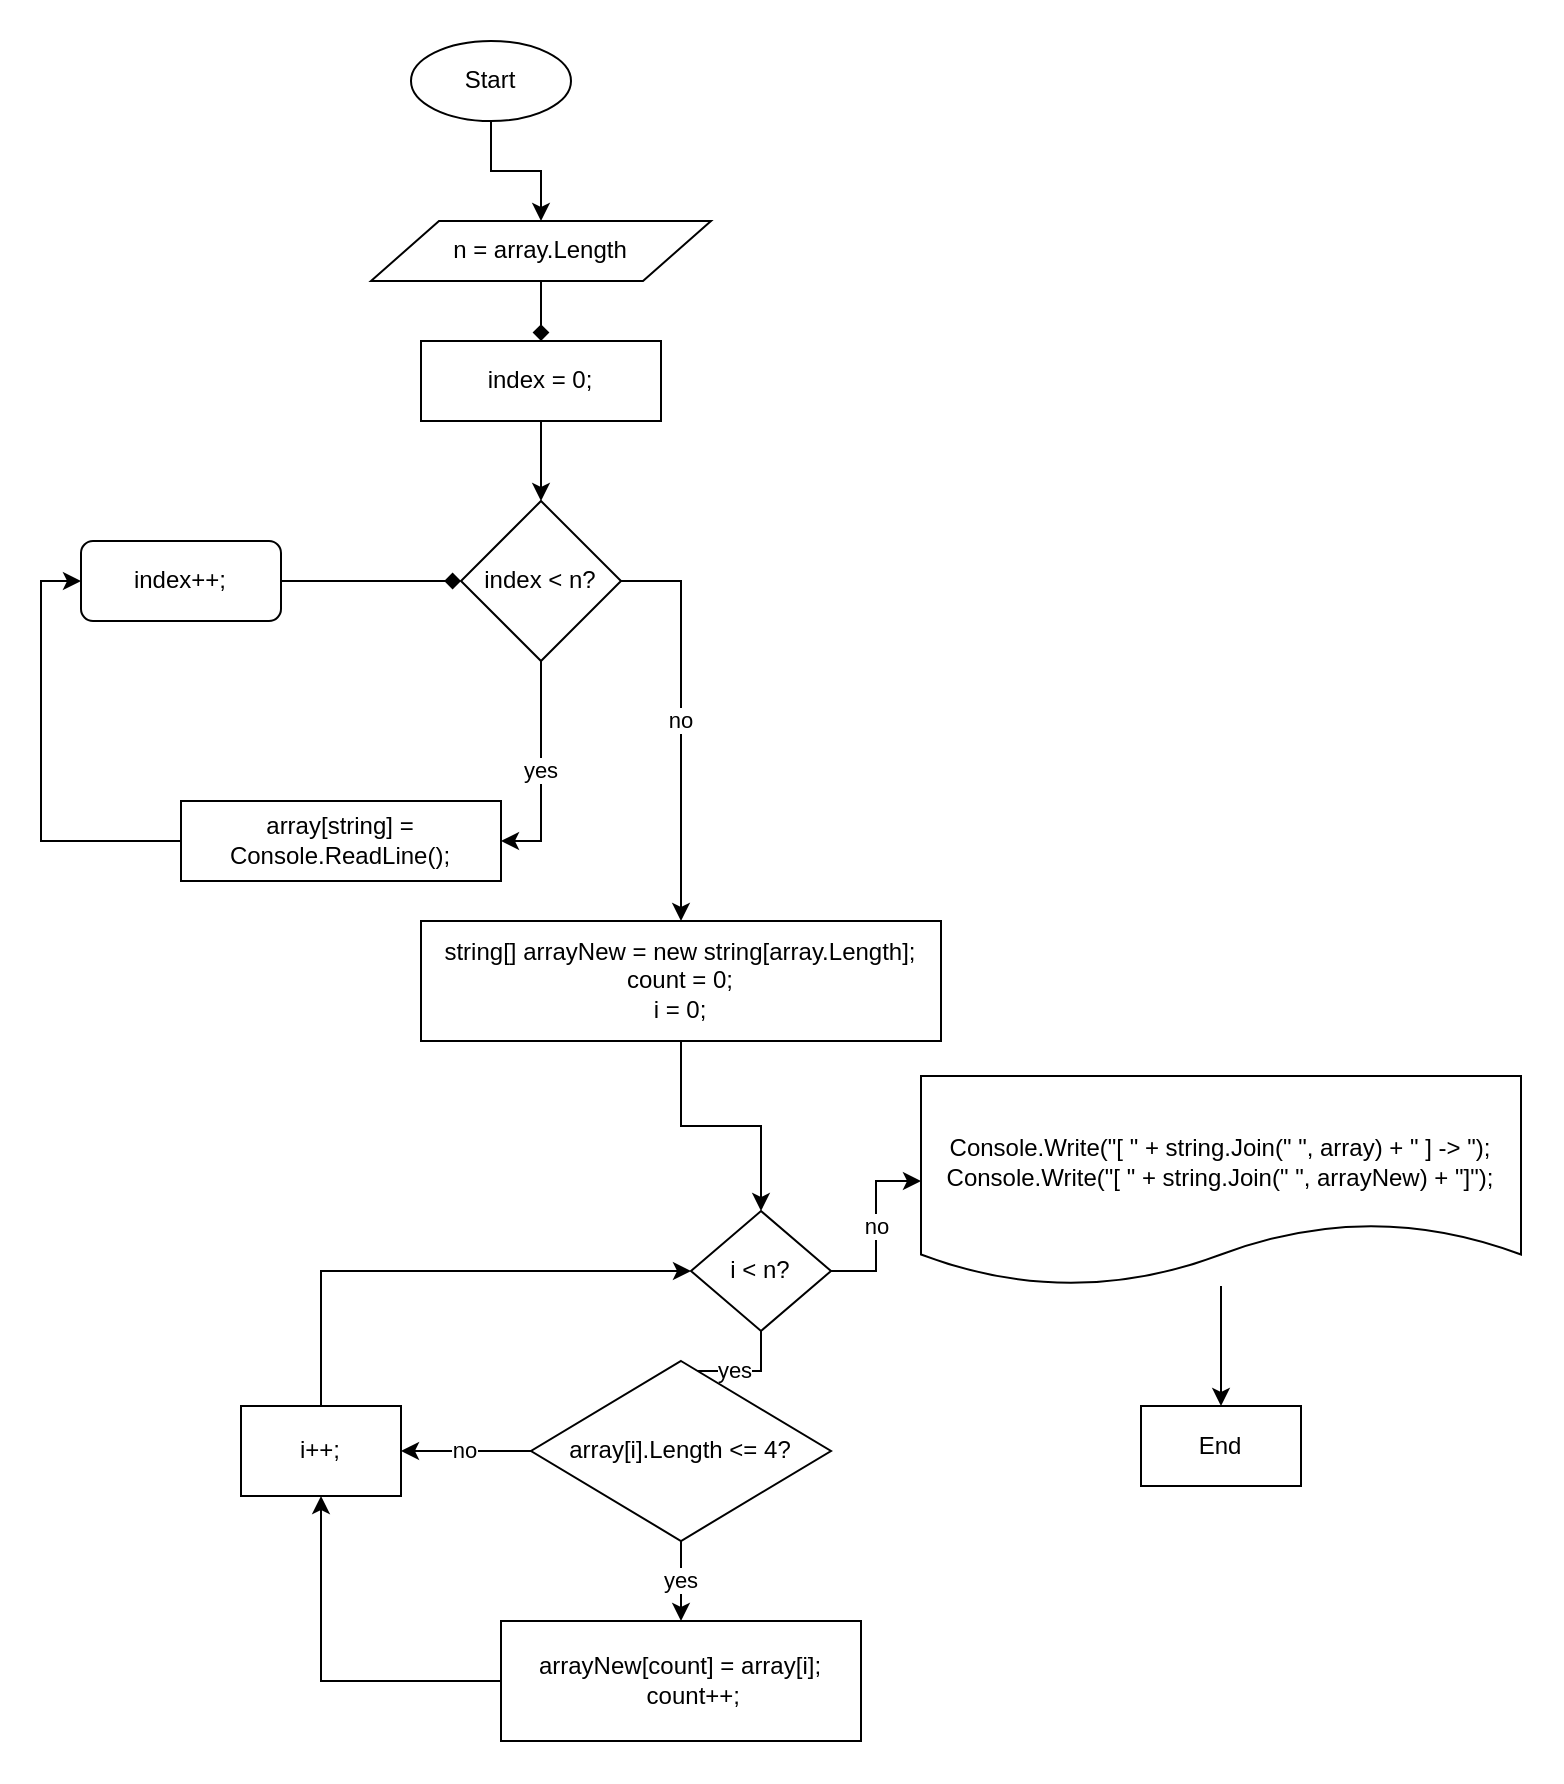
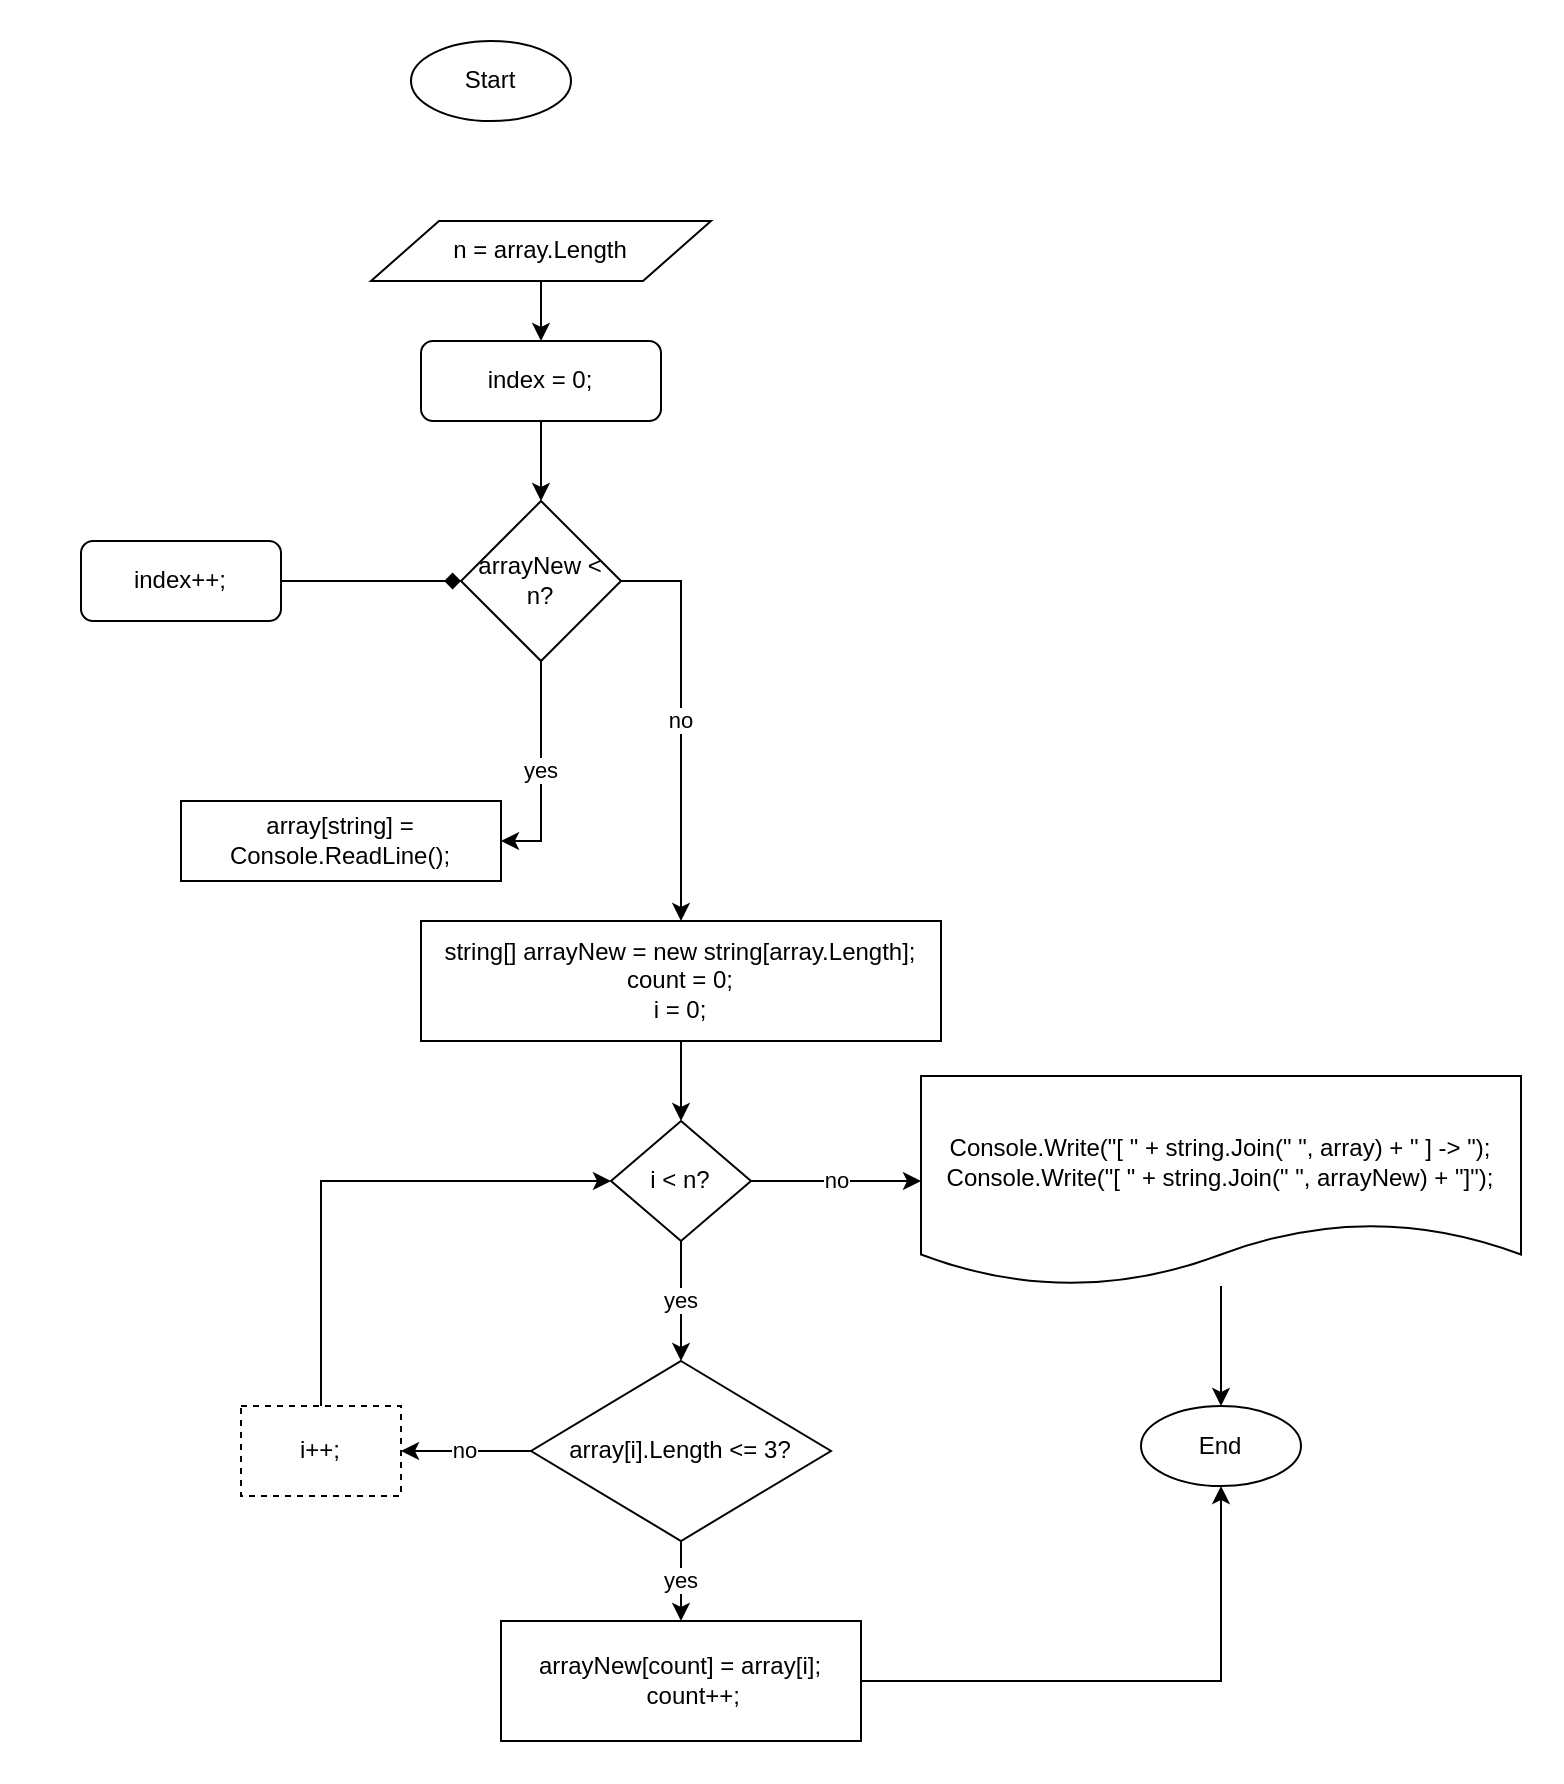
  <mxCell id="0" />
  <mxCell id="1" parent="0" />
- <mxCell id="2" style="edgeStyle=orthogonalEdgeStyle;rounded=0;orthogonalLoop=1;jettySize=auto;html=1;" edge="1" parent="1" source="3" target="5"><mxGeometry relative="1" as="geometry"><mxPoint x="270" y="100" as="targetPoint" /></mxGeometry></mxCell>
  <mxCell id="3" value="Start" style="ellipse;whiteSpace=wrap;html=1;" vertex="1" parent="1"><mxGeometry x="205" y="20" width="80" height="40" as="geometry" /></mxCell>
- <mxCell id="4" style="edgeStyle=orthogonalEdgeStyle;rounded=0;orthogonalLoop=1;jettySize=auto;html=1;entryX=0.5;entryY=0;entryDx=0;entryDy=0;endArrow=diamond;" edge="1" parent="1" source="5" target="22"><mxGeometry relative="1" as="geometry" /></mxCell>
+ <mxCell id="4" style="edgeStyle=orthogonalEdgeStyle;rounded=0;orthogonalLoop=1;jettySize=auto;html=1;entryX=0.5;entryY=0;entryDx=0;entryDy=0;" edge="1" parent="1" source="5" target="22"><mxGeometry relative="1" as="geometry" /></mxCell>
  <mxCell id="5" value="n = array.Length" style="shape=parallelogram;perimeter=parallelogramPerimeter;whiteSpace=wrap;html=1;" vertex="1" parent="1"><mxGeometry x="185" y="110" width="170" height="30" as="geometry" /></mxCell>
  <mxCell id="6" style="edgeStyle=orthogonalEdgeStyle;rounded=0;orthogonalLoop=1;jettySize=auto;html=1;entryX=0.5;entryY=0;entryDx=0;entryDy=0;" edge="1" parent="1" source="7" target="10"><mxGeometry relative="1" as="geometry" /></mxCell>
  <mxCell id="7" value="string[] arrayNew = new string[array.Length];&lt;br&gt;count = 0;&lt;br&gt;i = 0;" style="rounded=0;whiteSpace=wrap;html=1;" vertex="1" parent="1"><mxGeometry x="210" y="460" width="260" height="60" as="geometry" /></mxCell>
  <mxCell id="8" value="yes" style="edgeStyle=orthogonalEdgeStyle;rounded=0;orthogonalLoop=1;jettySize=auto;html=1;" edge="1" parent="1" source="10" target="13"><mxGeometry relative="1" as="geometry" /></mxCell>
  <mxCell id="9" value="no" style="edgeStyle=orthogonalEdgeStyle;rounded=0;orthogonalLoop=1;jettySize=auto;html=1;entryX=0;entryY=0.5;entryDx=0;entryDy=0;" edge="1" parent="1" source="10" target="19"><mxGeometry relative="1" as="geometry"><mxPoint x="455" y="590" as="targetPoint" /><Array as="points" /></mxGeometry></mxCell>
- <mxCell id="10" value="i &amp;lt; n?" style="rhombus;whiteSpace=wrap;html=1;" vertex="1" parent="1"><mxGeometry x="345" y="605" width="70" height="60" as="geometry" /></mxCell>
+ <mxCell id="10" value="i &amp;lt; n?" style="rhombus;whiteSpace=wrap;html=1;" vertex="1" parent="1"><mxGeometry x="305" y="560" width="70" height="60" as="geometry" /></mxCell>
  <mxCell id="11" value="yes" style="edgeStyle=orthogonalEdgeStyle;rounded=0;orthogonalLoop=1;jettySize=auto;html=1;entryX=0.5;entryY=1;entryDx=0;entryDy=0;" edge="1" parent="1" source="13" target="15"><mxGeometry relative="1" as="geometry"><mxPoint x="340" y="830" as="targetPoint" /></mxGeometry></mxCell>
  <mxCell id="12" value="no" style="edgeStyle=orthogonalEdgeStyle;rounded=0;orthogonalLoop=1;jettySize=auto;html=1;entryX=1;entryY=0.5;entryDx=0;entryDy=0;" edge="1" parent="1" source="13" target="17"><mxGeometry relative="1" as="geometry" /></mxCell>
- <mxCell id="13" value="array[i].Length &amp;lt;= 4?" style="rhombus;whiteSpace=wrap;html=1;" vertex="1" parent="1"><mxGeometry x="265" y="680" width="150" height="90" as="geometry" /></mxCell>
- <mxCell id="14" style="edgeStyle=orthogonalEdgeStyle;rounded=0;orthogonalLoop=1;jettySize=auto;html=1;entryX=0.5;entryY=1;entryDx=0;entryDy=0;" edge="1" parent="1" source="15" target="17"><mxGeometry relative="1" as="geometry" /></mxCell>
+ <mxCell id="13" value="array[i].Length &amp;lt;= 3?" style="rhombus;whiteSpace=wrap;html=1;" vertex="1" parent="1"><mxGeometry x="265" y="680" width="150" height="90" as="geometry" /></mxCell>
+ <mxCell id="14" style="edgeStyle=orthogonalEdgeStyle;rounded=0;orthogonalLoop=1;jettySize=auto;html=1;" edge="1" parent="1" source="15" target="20"><mxGeometry relative="1" as="geometry" /></mxCell>
  <mxCell id="15" value="&lt;div style=&quot;white-space: normal&quot;&gt;arrayNew[count] = array[i];&lt;/div&gt;&lt;div style=&quot;white-space: normal&quot;&gt;&amp;nbsp; &amp;nbsp; count++;&lt;/div&gt;" style="rounded=0;whiteSpace=wrap;html=1;direction=west;" vertex="1" parent="1"><mxGeometry x="250" y="810" width="180" height="60" as="geometry" /></mxCell>
  <mxCell id="16" style="edgeStyle=orthogonalEdgeStyle;rounded=0;orthogonalLoop=1;jettySize=auto;html=1;entryX=0;entryY=0.5;entryDx=0;entryDy=0;exitX=0.5;exitY=0;exitDx=0;exitDy=0;" edge="1" parent="1" source="17" target="10"><mxGeometry relative="1" as="geometry" /></mxCell>
- <mxCell id="17" value="i++;" style="rounded=0;whiteSpace=wrap;html=1;" vertex="1" parent="1"><mxGeometry x="120" y="702.5" width="80" height="45" as="geometry" /></mxCell>
+ <mxCell id="17" value="i++;" style="rounded=0;whiteSpace=wrap;html=1;dashed=1;" vertex="1" parent="1"><mxGeometry x="120" y="702.5" width="80" height="45" as="geometry" /></mxCell>
  <mxCell id="18" style="edgeStyle=orthogonalEdgeStyle;rounded=0;orthogonalLoop=1;jettySize=auto;html=1;" edge="1" parent="1" source="19" target="20"><mxGeometry relative="1" as="geometry" /></mxCell>
  <mxCell id="19" value="&lt;br&gt;Console.Write(&quot;[ &quot; + string.Join(&quot; &quot;, array) + &quot; ] -&amp;gt; &quot;);&lt;br&gt;Console.Write(&quot;[ &quot; + string.Join(&quot; &quot;, arrayNew) + &quot;]&quot;);" style="shape=document;whiteSpace=wrap;html=1;boundedLbl=1;" vertex="1" parent="1"><mxGeometry x="460" y="537.5" width="300" height="105" as="geometry" /></mxCell>
- <mxCell id="20" value="End" style="whiteSpace=wrap;html=1;rounded=0;" vertex="1" parent="1"><mxGeometry x="570" y="702.5" width="80" height="40" as="geometry" /></mxCell>
+ <mxCell id="20" value="End" style="ellipse;whiteSpace=wrap;html=1;" vertex="1" parent="1"><mxGeometry x="570" y="702.5" width="80" height="40" as="geometry" /></mxCell>
  <mxCell id="21" style="edgeStyle=orthogonalEdgeStyle;rounded=0;orthogonalLoop=1;jettySize=auto;html=1;entryX=0.5;entryY=0;entryDx=0;entryDy=0;" edge="1" parent="1" source="22" target="25"><mxGeometry relative="1" as="geometry" /></mxCell>
- <mxCell id="22" value="index = 0;" style="rounded=0;whiteSpace=wrap;html=1;" vertex="1" parent="1"><mxGeometry x="210" y="170" width="120" height="40" as="geometry" /></mxCell>
+ <mxCell id="22" value="index = 0;" style="whiteSpace=wrap;html=1;rounded=1;" vertex="1" parent="1"><mxGeometry x="210" y="170" width="120" height="40" as="geometry" /></mxCell>
  <mxCell id="23" value="yes" style="edgeStyle=orthogonalEdgeStyle;rounded=0;orthogonalLoop=1;jettySize=auto;html=1;entryX=1;entryY=0.5;entryDx=0;entryDy=0;" edge="1" parent="1" source="25" target="27"><mxGeometry relative="1" as="geometry" /></mxCell>
  <mxCell id="24" value="no" style="edgeStyle=orthogonalEdgeStyle;rounded=0;orthogonalLoop=1;jettySize=auto;html=1;exitX=1;exitY=0.5;exitDx=0;exitDy=0;" edge="1" parent="1" source="25" target="7"><mxGeometry relative="1" as="geometry"><mxPoint x="390" y="290" as="targetPoint" /></mxGeometry></mxCell>
- <mxCell id="25" value="index &amp;lt; n?" style="rhombus;whiteSpace=wrap;html=1;" vertex="1" parent="1"><mxGeometry x="230" y="250" width="80" height="80" as="geometry" /></mxCell>
- <mxCell id="26" style="edgeStyle=orthogonalEdgeStyle;rounded=0;orthogonalLoop=1;jettySize=auto;html=1;entryX=0;entryY=0.5;entryDx=0;entryDy=0;exitX=0;exitY=0.5;exitDx=0;exitDy=0;" edge="1" parent="1" source="27" target="29"><mxGeometry relative="1" as="geometry"><Array as="points"><mxPoint x="20" y="420" /><mxPoint x="20" y="290" /></Array></mxGeometry></mxCell>
+ <mxCell id="25" value="arrayNew &amp;lt; n?" style="rhombus;whiteSpace=wrap;html=1;" vertex="1" parent="1"><mxGeometry x="230" y="250" width="80" height="80" as="geometry" /></mxCell>
  <mxCell id="27" value="array[string] = Console.ReadLine();" style="rounded=0;whiteSpace=wrap;html=1;" vertex="1" parent="1"><mxGeometry x="90" y="400" width="160" height="40" as="geometry" /></mxCell>
  <mxCell id="28" style="edgeStyle=orthogonalEdgeStyle;rounded=0;orthogonalLoop=1;jettySize=auto;html=1;endArrow=diamond;" edge="1" parent="1" source="29" target="25"><mxGeometry relative="1" as="geometry" /></mxCell>
  <mxCell id="29" value="index++;" style="whiteSpace=wrap;html=1;rounded=1;" vertex="1" parent="1"><mxGeometry x="40" y="270" width="100" height="40" as="geometry" /></mxCell>
